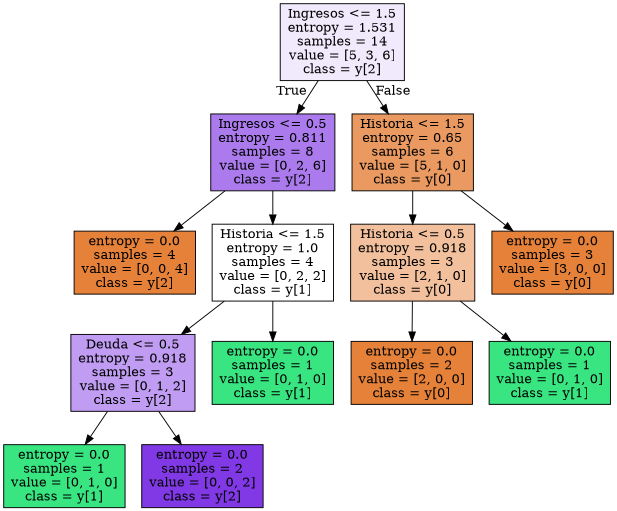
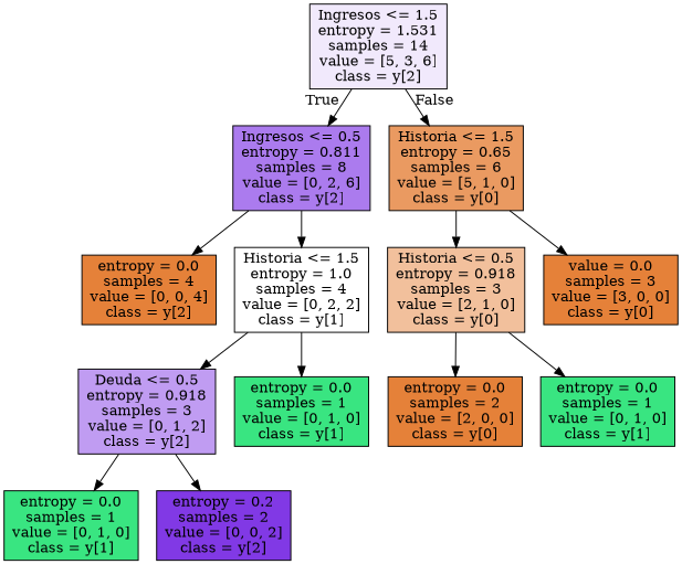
  digraph {
    node [color=black fillcolor="#e58139" shape=box style=filled]
    n1 [fillcolor="#f1e9fc" label="Ingresos <= 1.5\nentropy = 1.531\nsamples = 14\nvalue = [5, 3, 6]\nclass = y[2]"]
    n2 [fillcolor="#ab7bee" label="Ingresos <= 0.5\nentropy = 0.811\nsamples = 8\nvalue = [0, 2, 6]\nclass = y[2]"]
    n3 [fillcolor="#ea9a61" label="Historia <= 1.5\nentropy = 0.65\nsamples = 6\nvalue = [5, 1, 0]\nclass = y[0]"]
    n4 [label="entropy = 0.0\nsamples = 4\nvalue = [0, 0, 4]\nclass = y[2]"]
    n5 [fillcolor="#ffffff" label="Historia <= 1.5\nentropy = 1.0\nsamples = 4\nvalue = [0, 2, 2]\nclass = y[1]"]
    n6 [fillcolor="#f2c09c" label="Historia <= 0.5\nentropy = 0.918\nsamples = 3\nvalue = [2, 1, 0]\nclass = y[0]"]
-   n7 [label="entropy = 0.0\nsamples = 3\nvalue = [3, 0, 0]\nclass = y[0]"]
+   n7 [label="value = 0.0\nsamples = 3\nvalue = [3, 0, 0]\nclass = y[0]"]
    n8 [fillcolor="#c09cf2" label="Deuda <= 0.5\nentropy = 0.918\nsamples = 3\nvalue = [0, 1, 2]\nclass = y[2]"]
    n9 [fillcolor="#39e581" label="entropy = 0.0\nsamples = 1\nvalue = [0, 1, 0]\nclass = y[1]"]
    n10 [fillcolor="#39e581" label="entropy = 0.0\nsamples = 1\nvalue = [0, 1, 0]\nclass = y[1]"]
-   n11 [fillcolor="#8139e5" label="entropy = 0.0\nsamples = 2\nvalue = [0, 0, 2]\nclass = y[2]"]
+   n11 [fillcolor="#8139e5" label="entropy = 0.2\nsamples = 2\nvalue = [0, 0, 2]\nclass = y[2]"]
    n12 [label="entropy = 0.0\nsamples = 2\nvalue = [2, 0, 0]\nclass = y[0]"]
    n13 [fillcolor="#39e581" label="entropy = 0.0\nsamples = 1\nvalue = [0, 1, 0]\nclass = y[1]"]
    n1 -> n2 [headlabel=True labelangle=45 labeldistance=2.5]
    n1 -> n3 [headlabel=False labelangle=-45 labeldistance=2.5]
    n2 -> n4
    n2 -> n5
    n3 -> n6
    n3 -> n7
    n5 -> n8
    n5 -> n9
    n6 -> n12
    n6 -> n13
    n8 -> n10
    n8 -> n11
  }
